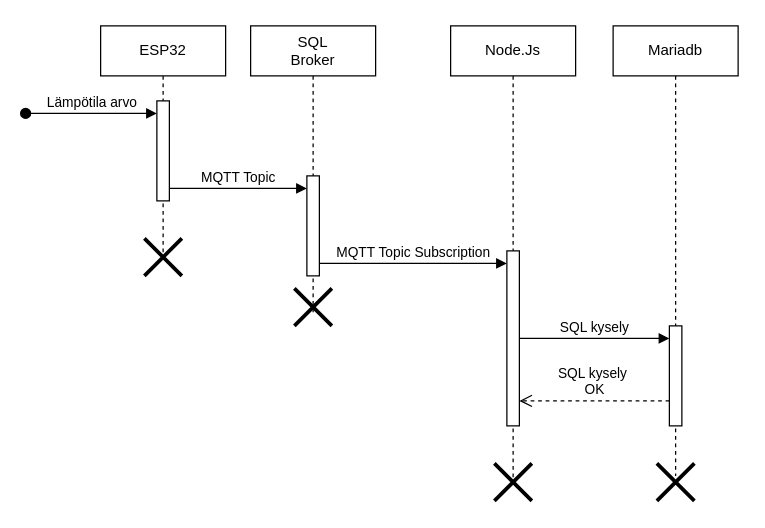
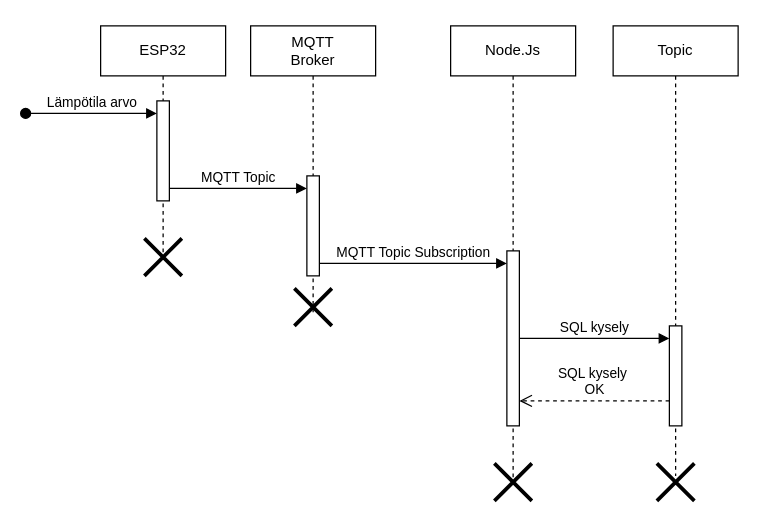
  <mxCell id="0" />
  <mxCell id="1" parent="0" />
  <mxCell id="2" value="ESP32" style="shape=umlLifeline;perimeter=lifelinePerimeter;whiteSpace=wrap;html=1;container=1;dropTarget=0;collapsible=0;recursiveResize=0;outlineConnect=0;portConstraint=eastwest;newEdgeStyle={&quot;curved&quot;:0,&quot;rounded&quot;:0};" vertex="1" parent="1"><mxGeometry x="80" y="20" width="100" height="190" as="geometry" /></mxCell>
  <mxCell id="3" value="" style="html=1;points=[[0,0,0,0,5],[0,1,0,0,-5],[1,0,0,0,5],[1,1,0,0,-5]];perimeter=orthogonalPerimeter;outlineConnect=0;targetShapes=umlLifeline;portConstraint=eastwest;newEdgeStyle={&quot;curved&quot;:0,&quot;rounded&quot;:0};" vertex="1" parent="2"><mxGeometry x="45" y="60" width="10" height="80" as="geometry" /></mxCell>
  <mxCell id="4" value="" style="shape=umlDestroy;whiteSpace=wrap;html=1;strokeWidth=3;targetShapes=umlLifeline;" vertex="1" parent="2"><mxGeometry x="35" y="170" width="30" height="30" as="geometry" /></mxCell>
  <mxCell id="5" value="Lämpötila arvo" style="html=1;verticalAlign=bottom;startArrow=oval;startFill=1;endArrow=block;startSize=8;curved=0;rounded=0;" edge="1" parent="1" target="3"><mxGeometry width="60" relative="1" as="geometry"><mxPoint x="20" y="90" as="sourcePoint" /><mxPoint x="120" y="90" as="targetPoint" /></mxGeometry></mxCell>
- <mxCell id="6" value="SQL&lt;br&gt;Broker" style="shape=umlLifeline;perimeter=lifelinePerimeter;whiteSpace=wrap;html=1;container=1;dropTarget=0;collapsible=0;recursiveResize=0;outlineConnect=0;portConstraint=eastwest;newEdgeStyle={&quot;curved&quot;:0,&quot;rounded&quot;:0};" vertex="1" parent="1"><mxGeometry x="200" y="20" width="100" height="230" as="geometry" /></mxCell>
+ <mxCell id="6" value="MQTT&lt;br&gt;Broker" style="shape=umlLifeline;perimeter=lifelinePerimeter;whiteSpace=wrap;html=1;container=1;dropTarget=0;collapsible=0;recursiveResize=0;outlineConnect=0;portConstraint=eastwest;newEdgeStyle={&quot;curved&quot;:0,&quot;rounded&quot;:0};" vertex="1" parent="1"><mxGeometry x="200" y="20" width="100" height="230" as="geometry" /></mxCell>
  <mxCell id="7" value="" style="html=1;points=[[0,0,0,0,5],[0,1,0,0,-5],[1,0,0,0,5],[1,1,0,0,-5]];perimeter=orthogonalPerimeter;outlineConnect=0;targetShapes=umlLifeline;portConstraint=eastwest;newEdgeStyle={&quot;curved&quot;:0,&quot;rounded&quot;:0};" vertex="1" parent="6"><mxGeometry x="45" y="120" width="10" height="80" as="geometry" /></mxCell>
  <mxCell id="8" value="" style="shape=umlDestroy;whiteSpace=wrap;html=1;strokeWidth=3;targetShapes=umlLifeline;" vertex="1" parent="6"><mxGeometry x="35" y="210" width="30" height="30" as="geometry" /></mxCell>
  <mxCell id="9" value="MQTT Topic" style="html=1;verticalAlign=bottom;endArrow=block;curved=0;rounded=0;" edge="1" parent="1"><mxGeometry width="80" relative="1" as="geometry"><mxPoint x="135" y="150" as="sourcePoint" /><mxPoint x="245" y="150" as="targetPoint" /></mxGeometry></mxCell>
  <mxCell id="10" value="Node.Js" style="shape=umlLifeline;perimeter=lifelinePerimeter;whiteSpace=wrap;html=1;container=1;dropTarget=0;collapsible=0;recursiveResize=0;outlineConnect=0;portConstraint=eastwest;newEdgeStyle={&quot;curved&quot;:0,&quot;rounded&quot;:0};" vertex="1" parent="1"><mxGeometry x="360" y="20" width="100" height="370" as="geometry" /></mxCell>
  <mxCell id="11" value="" style="html=1;points=[[0,0,0,0,5],[0,1,0,0,-5],[1,0,0,0,5],[1,1,0,0,-5]];perimeter=orthogonalPerimeter;outlineConnect=0;targetShapes=umlLifeline;portConstraint=eastwest;newEdgeStyle={&quot;curved&quot;:0,&quot;rounded&quot;:0};" vertex="1" parent="10"><mxGeometry x="45" y="180" width="10" height="140" as="geometry" /></mxCell>
  <mxCell id="12" value="" style="shape=umlDestroy;whiteSpace=wrap;html=1;strokeWidth=3;targetShapes=umlLifeline;" vertex="1" parent="10"><mxGeometry x="35" y="350" width="30" height="30" as="geometry" /></mxCell>
  <mxCell id="13" value="MQTT Topic Subscription" style="html=1;verticalAlign=bottom;endArrow=block;curved=0;rounded=0;" edge="1" parent="1" target="11"><mxGeometry width="80" relative="1" as="geometry"><mxPoint x="255" y="210" as="sourcePoint" /><mxPoint x="350" y="210" as="targetPoint" /></mxGeometry></mxCell>
- <mxCell id="14" value="Mariadb" style="shape=umlLifeline;perimeter=lifelinePerimeter;whiteSpace=wrap;html=1;container=1;dropTarget=0;collapsible=0;recursiveResize=0;outlineConnect=0;portConstraint=eastwest;newEdgeStyle={&quot;curved&quot;:0,&quot;rounded&quot;:0};" vertex="1" parent="1"><mxGeometry x="490" y="20" width="100" height="360" as="geometry" /></mxCell>
+ <mxCell id="14" value="Topic" style="shape=umlLifeline;perimeter=lifelinePerimeter;whiteSpace=wrap;html=1;container=1;dropTarget=0;collapsible=0;recursiveResize=0;outlineConnect=0;portConstraint=eastwest;newEdgeStyle={&quot;curved&quot;:0,&quot;rounded&quot;:0};" vertex="1" parent="1"><mxGeometry x="490" y="20" width="100" height="360" as="geometry" /></mxCell>
  <mxCell id="15" value="" style="html=1;points=[[0,0,0,0,5],[0,1,0,0,-5],[1,0,0,0,5],[1,1,0,0,-5]];perimeter=orthogonalPerimeter;outlineConnect=0;targetShapes=umlLifeline;portConstraint=eastwest;newEdgeStyle={&quot;curved&quot;:0,&quot;rounded&quot;:0};" vertex="1" parent="14"><mxGeometry x="45" y="240" width="10" height="80" as="geometry" /></mxCell>
  <mxCell id="16" value="" style="shape=umlDestroy;whiteSpace=wrap;html=1;strokeWidth=3;targetShapes=umlLifeline;" vertex="1" parent="14"><mxGeometry x="35" y="350" width="30" height="30" as="geometry" /></mxCell>
  <mxCell id="17" value="SQL kysely" style="html=1;verticalAlign=bottom;endArrow=block;curved=0;rounded=0;" edge="1" parent="1"><mxGeometry width="80" relative="1" as="geometry"><mxPoint x="415" y="270" as="sourcePoint" /><mxPoint x="535" y="270" as="targetPoint" /></mxGeometry></mxCell>
  <mxCell id="18" value="SQL kysely&amp;nbsp;&lt;br&gt;OK" style="html=1;verticalAlign=bottom;endArrow=open;dashed=1;endSize=8;curved=0;rounded=0;" edge="1" parent="1"><mxGeometry relative="1" as="geometry"><mxPoint x="535" y="320" as="sourcePoint" /><mxPoint x="415" y="320" as="targetPoint" /></mxGeometry></mxCell>
